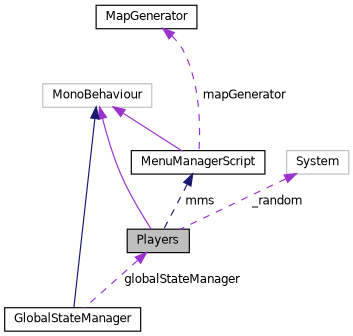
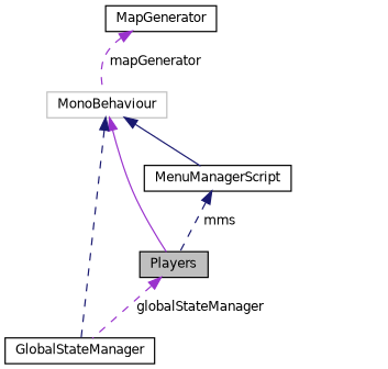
  digraph {
    fontname="DejaVu Sans"
    node [color=black fillcolor=white fontname="DejaVu Sans" fontsize=10 shape=record style=filled]
    edge [color=darkorchid3 dir=back fontname="DejaVu Sans" fontsize=10 labelfontname=Helvetica labelfontsize=10 style=dashed]
    n1 [fillcolor=grey75 fontcolor=black height=0.2 label=Players width=0.4]
    n2 [height=0.2 label=GlobalStateManager width=0.4]
    n3 [color=grey75 height=0.2 label=MonoBehaviour width=0.4]
    n4 [height=0.2 label=MenuManagerScript width=0.4]
-   n5 [color=grey75 height=0.2 label=System width=0.4]
    n6 [height=0.2 label=MapGenerator width=0.4]
    n1 -> n2 [label=" globalStateManager"]
    n3 -> n1 [style=solid]
-   n3 -> n2 [color=midnightblue style=solid]
-   n3 -> n4 [style=solid]
+   n3 -> n2 [color=midnightblue]
+   n3 -> n4 [color=midnightblue style=solid]
    n4 -> n1 [color=midnightblue label=" mms"]
-   n5 -> n1 [label=" _random"]
-   n6 -> n4 [label=" mapGenerator"]
+   n6 -> n3 [label=" mapGenerator"]
  }
